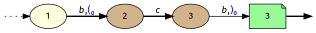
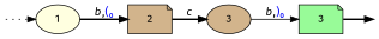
  digraph {
    rankdir=LR
    fontname="Fira Sans"
    node [shape=circle style=filled fontname="Fira Sans"]
    edge [style=bold fontname="Fira Sans"]
    Q0 [fixedsize=true height=0 style=invisible width=0]
    n2 [label=1 shape=ellipse fillcolor=lightyellow]
    Q1 [fixedsize=true height=0 style=invisible width=0]
    n4 [label=3 shape=ellipse fillcolor=tan]
    n5 [label=3 shape=note fillcolor=palegreen]
-   n6 [label=2 shape=ellipse fillcolor=tan]
+   n6 [label=2 shape=note fillcolor=tan]
    Q0 -> n2 [style=dotted]
    n2 -> n6 [label=<<i>b</i>,<FONT COLOR="blue">(₀</FONT>>]
    n4 -> n5 [label=<<i>b</i>,<FONT COLOR="blue">)₀</FONT>> style=solid]
    n5 -> Q1
    n6 -> n4 [label=<<i>c</i>>]
  }
